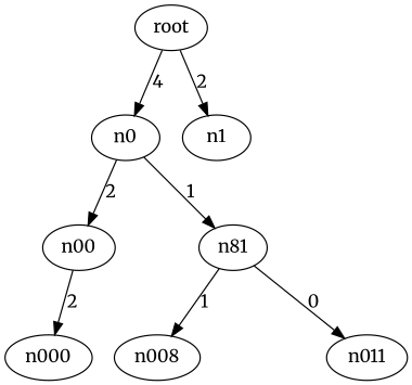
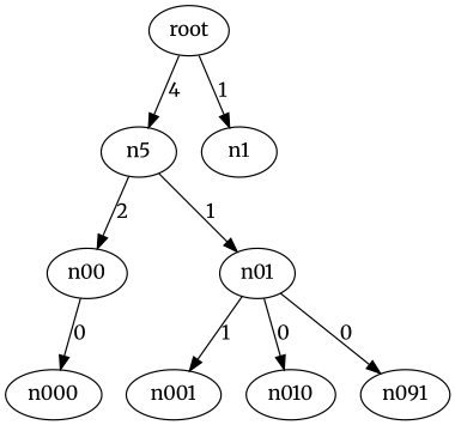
  digraph {
    fontname=Merriweather
    node [fontname=Merriweather]
    edge [fontname=Merriweather]
    root
-   n0
+   n0 [label=n5]
    n1
    n00
-   n01 [label=n81]
+   n01
    n000
-   n001 [label=n008]
-   n011
+   n001
+   n010
+   n011 [label=n091]
    root -> n0 [label=4]
-   root -> n1 [label=2]
+   root -> n1 [label=1]
    n0 -> n00 [label=2]
    n0 -> n01 [label=1]
-   n00 -> n000 [label=2]
+   n00 -> n000 [label=0]
    n01 -> n001 [label=1]
+   n01 -> n010 [label=0]
    n01 -> n011 [label=0]
  }
